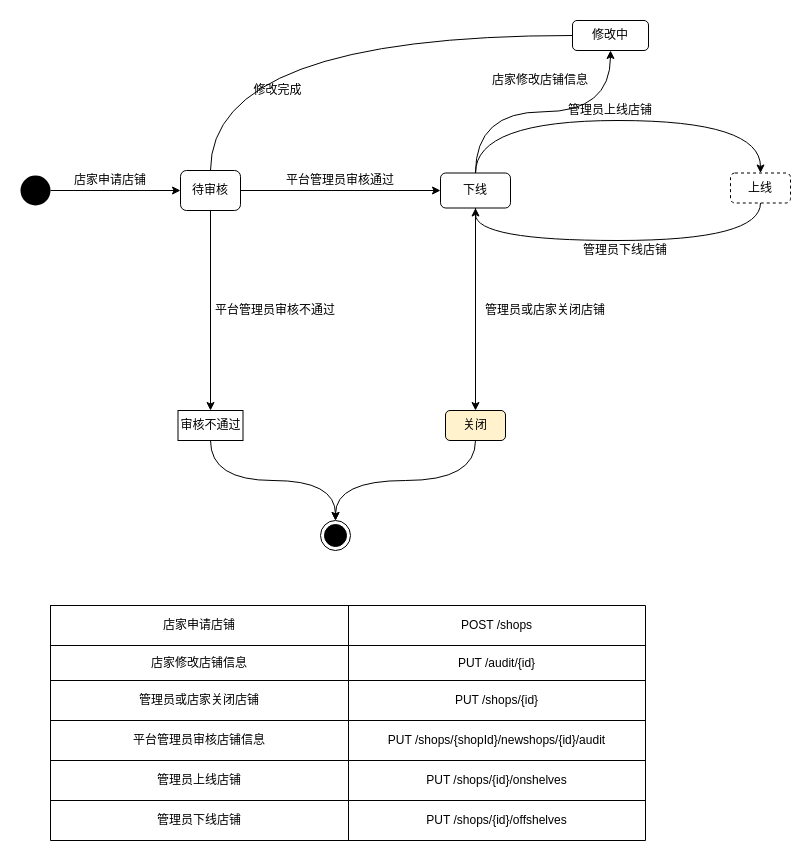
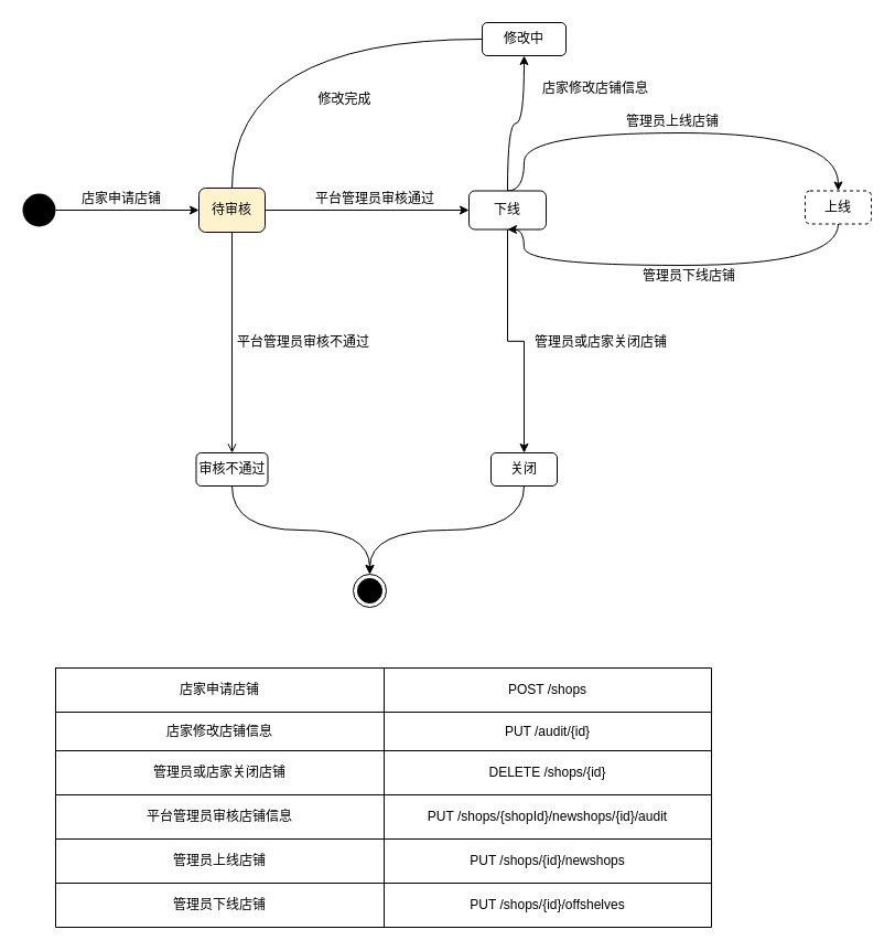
  <mxCell id="0" />
  <mxCell id="1" parent="0" />
  <mxCell id="2" style="edgeStyle=orthogonalEdgeStyle;rounded=0;orthogonalLoop=1;jettySize=auto;html=1;exitX=1;exitY=0.5;exitDx=0;exitDy=0;entryX=0;entryY=0.5;entryDx=0;entryDy=0;" parent="1" source="3" target="6" edge="1"><mxGeometry relative="1" as="geometry" /></mxCell>
  <mxCell id="3" value="" style="ellipse;fillColor=#000000;strokeColor=none;" parent="1" vertex="1"><mxGeometry x="20" y="175" width="30" height="30" as="geometry" /></mxCell>
  <mxCell id="4" style="edgeStyle=orthogonalEdgeStyle;rounded=0;orthogonalLoop=1;jettySize=auto;html=1;exitX=1;exitY=0.5;exitDx=0;exitDy=0;entryX=0;entryY=0.5;entryDx=0;entryDy=0;" parent="1" source="6" target="11" edge="1"><mxGeometry relative="1" as="geometry" /></mxCell>
- <mxCell id="5" style="edgeStyle=orthogonalEdgeStyle;rounded=0;orthogonalLoop=1;jettySize=auto;html=1;exitX=0.5;exitY=1;exitDx=0;exitDy=0;" parent="1" source="6" target="14" edge="1"><mxGeometry relative="1" as="geometry" /></mxCell>
- <mxCell id="6" value="待审核" style="rounded=1;whiteSpace=wrap;html=1;" parent="1" vertex="1"><mxGeometry x="180" y="170" width="60" height="40" as="geometry" /></mxCell>
+ <mxCell id="5" style="edgeStyle=orthogonalEdgeStyle;rounded=0;orthogonalLoop=1;jettySize=auto;html=1;exitX=0.5;exitY=1;exitDx=0;exitDy=0;endArrow=open;" parent="1" source="6" target="14" edge="1"><mxGeometry relative="1" as="geometry" /></mxCell>
+ <mxCell id="6" value="待审核" style="rounded=1;whiteSpace=wrap;html=1;fillColor=#fff2cc;" parent="1" vertex="1"><mxGeometry x="180" y="170" width="60" height="40" as="geometry" /></mxCell>
  <mxCell id="7" value="店家申请店铺" style="text;html=1;strokeColor=none;fillColor=none;align=center;verticalAlign=middle;whiteSpace=wrap;rounded=0;" parent="1" vertex="1"><mxGeometry x="70" y="170" width="80" height="20" as="geometry" /></mxCell>
  <mxCell id="8" style="edgeStyle=orthogonalEdgeStyle;rounded=0;orthogonalLoop=1;jettySize=auto;html=1;exitX=0.5;exitY=1;exitDx=0;exitDy=0;entryX=0.5;entryY=0;entryDx=0;entryDy=0;" parent="1" source="11" target="17" edge="1"><mxGeometry relative="1" as="geometry" /></mxCell>
  <mxCell id="9" style="edgeStyle=orthogonalEdgeStyle;rounded=0;orthogonalLoop=1;jettySize=auto;html=1;exitX=0.5;exitY=0;exitDx=0;exitDy=0;entryX=0.5;entryY=0;entryDx=0;entryDy=0;curved=1;" parent="1" source="11" target="20" edge="1"><mxGeometry relative="1" as="geometry"><Array as="points"><mxPoint x="475" y="120" /><mxPoint x="760" y="120" /></Array></mxGeometry></mxCell>
  <mxCell id="10" style="edgeStyle=orthogonalEdgeStyle;curved=1;rounded=0;orthogonalLoop=1;jettySize=auto;html=1;exitX=0.5;exitY=0;exitDx=0;exitDy=0;entryX=0.5;entryY=1;entryDx=0;entryDy=0;" parent="1" source="11" target="24" edge="1"><mxGeometry relative="1" as="geometry" /></mxCell>
- <mxCell id="11" value="下线" style="rounded=1;whiteSpace=wrap;html=1;" parent="1" vertex="1"><mxGeometry x="440" y="172.5" width="70" height="35" as="geometry" /></mxCell>
+ <mxCell id="11" value="下线" style="rounded=1;whiteSpace=wrap;html=1;" parent="1" vertex="1"><mxGeometry x="425" y="172.5" width="70" height="35" as="geometry" /></mxCell>
  <mxCell id="12" value="平台管理员审核通过" style="text;html=1;strokeColor=none;fillColor=none;align=center;verticalAlign=middle;whiteSpace=wrap;rounded=0;" parent="1" vertex="1"><mxGeometry x="270" y="170" width="140" height="20" as="geometry" /></mxCell>
  <mxCell id="13" style="edgeStyle=orthogonalEdgeStyle;curved=1;rounded=0;orthogonalLoop=1;jettySize=auto;html=1;exitX=0.5;exitY=1;exitDx=0;exitDy=0;entryX=0.5;entryY=0;entryDx=0;entryDy=0;" parent="1" source="14" target="27" edge="1"><mxGeometry relative="1" as="geometry" /></mxCell>
- <mxCell id="14" value="审核不通过" style="whiteSpace=wrap;html=1;rounded=0;" parent="1" vertex="1"><mxGeometry x="177.5" y="410" width="65" height="30" as="geometry" /></mxCell>
+ <mxCell id="14" value="审核不通过" style="rounded=1;whiteSpace=wrap;html=1;" parent="1" vertex="1"><mxGeometry x="177.5" y="410" width="65" height="30" as="geometry" /></mxCell>
  <mxCell id="15" value="平台管理员审核不通过" style="text;html=1;strokeColor=none;fillColor=none;align=center;verticalAlign=middle;whiteSpace=wrap;rounded=0;" parent="1" vertex="1"><mxGeometry x="210" y="300" width="130" height="20" as="geometry" /></mxCell>
  <mxCell id="16" style="edgeStyle=orthogonalEdgeStyle;curved=1;rounded=0;orthogonalLoop=1;jettySize=auto;html=1;exitX=0.5;exitY=1;exitDx=0;exitDy=0;entryX=0.5;entryY=0;entryDx=0;entryDy=0;" parent="1" source="17" target="27" edge="1"><mxGeometry relative="1" as="geometry" /></mxCell>
- <mxCell id="17" value="关闭" style="rounded=1;whiteSpace=wrap;html=1;fillColor=#fff2cc;" parent="1" vertex="1"><mxGeometry x="445" y="410" width="60" height="30" as="geometry" /></mxCell>
+ <mxCell id="17" value="关闭" style="rounded=1;whiteSpace=wrap;html=1;" parent="1" vertex="1"><mxGeometry x="445" y="410" width="60" height="30" as="geometry" /></mxCell>
  <mxCell id="18" value="管理员或店家关闭店铺" style="text;html=1;strokeColor=none;fillColor=none;align=center;verticalAlign=middle;whiteSpace=wrap;rounded=0;" parent="1" vertex="1"><mxGeometry x="480" y="300" width="130" height="20" as="geometry" /></mxCell>
  <mxCell id="19" style="edgeStyle=orthogonalEdgeStyle;curved=1;rounded=0;orthogonalLoop=1;jettySize=auto;html=1;exitX=0.5;exitY=1;exitDx=0;exitDy=0;entryX=0.5;entryY=1;entryDx=0;entryDy=0;" parent="1" source="20" target="11" edge="1"><mxGeometry relative="1" as="geometry"><Array as="points"><mxPoint x="760" y="240" /><mxPoint x="475" y="240" /></Array></mxGeometry></mxCell>
  <mxCell id="20" value="上线" style="rounded=1;whiteSpace=wrap;html=1;dashed=1;" parent="1" vertex="1"><mxGeometry x="730" y="172.5" width="60" height="30" as="geometry" /></mxCell>
  <mxCell id="21" value="管理员上线店铺" style="text;html=1;strokeColor=none;fillColor=none;align=center;verticalAlign=middle;whiteSpace=wrap;rounded=0;" parent="1" vertex="1"><mxGeometry x="550" y="100" width="120" height="20" as="geometry" /></mxCell>
  <mxCell id="22" value="管理员下线店铺" style="text;html=1;strokeColor=none;fillColor=none;align=center;verticalAlign=middle;whiteSpace=wrap;rounded=0;" parent="1" vertex="1"><mxGeometry x="560" y="240" width="130" height="20" as="geometry" /></mxCell>
  <mxCell id="23" style="edgeStyle=orthogonalEdgeStyle;curved=1;rounded=0;orthogonalLoop=1;jettySize=auto;html=1;exitX=0;exitY=0.5;exitDx=0;exitDy=0;entryX=0.5;entryY=0;entryDx=0;entryDy=0;endArrow=none;" parent="1" source="24" target="6" edge="1"><mxGeometry relative="1" as="geometry" /></mxCell>
- <mxCell id="24" value="修改中" style="rounded=1;whiteSpace=wrap;html=1;" parent="1" vertex="1"><mxGeometry x="572" y="20" width="76" height="30" as="geometry" /></mxCell>
+ <mxCell id="24" value="修改中" style="rounded=1;whiteSpace=wrap;html=1;" parent="1" vertex="1"><mxGeometry x="437" width="76" height="30" as="geometry" y="20" /></mxCell>
  <mxCell id="25" value="店家修改店铺信息" style="text;html=1;strokeColor=none;fillColor=none;align=center;verticalAlign=middle;whiteSpace=wrap;rounded=0;" parent="1" vertex="1"><mxGeometry x="480" y="70" width="120" height="20" as="geometry" /></mxCell>
- <mxCell id="26" value="修改完成" style="text;html=1;strokeColor=none;fillColor=none;align=center;verticalAlign=middle;whiteSpace=wrap;rounded=0;" parent="1" vertex="1"><mxGeometry x="245" y="80" width="65" height="20" as="geometry" /></mxCell>
+ <mxCell id="26" value="修改完成" style="text;html=1;strokeColor=none;fillColor=none;align=center;verticalAlign=middle;whiteSpace=wrap;rounded=0;" parent="1" vertex="1"><mxGeometry x="280" y="80" width="65" height="20" as="geometry" /></mxCell>
  <mxCell id="27" value="" style="ellipse;html=1;shape=endState;fillColor=#000000;strokeColor=#000000;" parent="1" vertex="1"><mxGeometry x="320" y="520" width="30" height="30" as="geometry" /></mxCell>
  <mxCell id="28" value="" style="shape=table;html=1;whiteSpace=wrap;startSize=0;container=1;collapsible=0;childLayout=tableLayout;" vertex="1" parent="1"><mxGeometry x="50" y="605" width="595" height="235" as="geometry" /></mxCell>
  <mxCell id="29" value="" style="shape=partialRectangle;html=1;whiteSpace=wrap;collapsible=0;dropTarget=0;pointerEvents=0;fillColor=none;top=0;left=0;bottom=0;right=0;points=[[0,0.5],[1,0.5]];portConstraint=eastwest;" vertex="1" parent="28"><mxGeometry width="595" height="40" as="geometry" /></mxCell>
  <mxCell id="30" value="店家申请店铺" style="shape=partialRectangle;html=1;whiteSpace=wrap;connectable=0;overflow=hidden;fillColor=none;top=0;left=0;bottom=0;right=0;" vertex="1" parent="29"><mxGeometry width="298" height="40" as="geometry" /></mxCell>
  <mxCell id="31" value="POST /shops" style="shape=partialRectangle;html=1;whiteSpace=wrap;connectable=0;overflow=hidden;fillColor=none;top=0;left=0;bottom=0;right=0;" vertex="1" parent="29"><mxGeometry x="298" width="297" height="40" as="geometry" /></mxCell>
  <mxCell id="32" value="" style="shape=partialRectangle;html=1;whiteSpace=wrap;collapsible=0;dropTarget=0;pointerEvents=0;fillColor=none;top=0;left=0;bottom=0;right=0;points=[[0,0.5],[1,0.5]];portConstraint=eastwest;" vertex="1" parent="28"><mxGeometry y="40" width="595" height="35" as="geometry" /></mxCell>
  <mxCell id="33" value="店家修改店铺信息" style="shape=partialRectangle;html=1;whiteSpace=wrap;connectable=0;overflow=hidden;fillColor=none;top=0;left=0;bottom=0;right=0;" vertex="1" parent="32"><mxGeometry width="298" height="35" as="geometry" /></mxCell>
  <mxCell id="34" value="PUT /audit/{id}" style="shape=partialRectangle;html=1;whiteSpace=wrap;connectable=0;overflow=hidden;fillColor=none;top=0;left=0;bottom=0;right=0;" vertex="1" parent="32"><mxGeometry x="298" width="297" height="35" as="geometry" /></mxCell>
  <mxCell id="35" value="" style="shape=partialRectangle;html=1;whiteSpace=wrap;collapsible=0;dropTarget=0;pointerEvents=0;fillColor=none;top=0;left=0;bottom=0;right=0;points=[[0,0.5],[1,0.5]];portConstraint=eastwest;" vertex="1" parent="28"><mxGeometry y="75" width="595" height="40" as="geometry" /></mxCell>
  <mxCell id="36" value="管理员或店家关闭店铺" style="shape=partialRectangle;html=1;whiteSpace=wrap;connectable=0;overflow=hidden;fillColor=none;top=0;left=0;bottom=0;right=0;" vertex="1" parent="35"><mxGeometry width="298" height="40" as="geometry" /></mxCell>
- <mxCell id="37" value="PUT /shops/{id}" style="shape=partialRectangle;html=1;whiteSpace=wrap;connectable=0;overflow=hidden;fillColor=none;top=0;left=0;bottom=0;right=0;" vertex="1" parent="35"><mxGeometry x="298" width="297" height="40" as="geometry" /></mxCell>
+ <mxCell id="37" value="DELETE /shops/{id}" style="shape=partialRectangle;html=1;whiteSpace=wrap;connectable=0;overflow=hidden;fillColor=none;top=0;left=0;bottom=0;right=0;" vertex="1" parent="35"><mxGeometry x="298" width="297" height="40" as="geometry" /></mxCell>
  <mxCell id="38" value="" style="shape=partialRectangle;html=1;whiteSpace=wrap;collapsible=0;dropTarget=0;pointerEvents=0;fillColor=none;top=0;left=0;bottom=0;right=0;points=[[0,0.5],[1,0.5]];portConstraint=eastwest;" vertex="1" parent="28"><mxGeometry y="115" width="595" height="40" as="geometry" /></mxCell>
  <mxCell id="39" value="平台管理员审核店铺信息" style="shape=partialRectangle;html=1;whiteSpace=wrap;connectable=0;overflow=hidden;fillColor=none;top=0;left=0;bottom=0;right=0;" vertex="1" parent="38"><mxGeometry width="298" height="40" as="geometry" /></mxCell>
  <mxCell id="40" value="PUT /shops/{shopId}/newshops/{id}/audit" style="shape=partialRectangle;html=1;whiteSpace=wrap;connectable=0;overflow=hidden;fillColor=none;top=0;left=0;bottom=0;right=0;" vertex="1" parent="38"><mxGeometry x="298" width="297" height="40" as="geometry" /></mxCell>
  <mxCell id="41" value="" style="shape=partialRectangle;html=1;whiteSpace=wrap;collapsible=0;dropTarget=0;pointerEvents=0;fillColor=none;top=0;left=0;bottom=0;right=0;points=[[0,0.5],[1,0.5]];portConstraint=eastwest;" vertex="1" parent="28"><mxGeometry y="155" width="595" height="40" as="geometry" /></mxCell>
  <mxCell id="42" value="管理员上线店铺" style="shape=partialRectangle;html=1;whiteSpace=wrap;connectable=0;overflow=hidden;fillColor=none;top=0;left=0;bottom=0;right=0;" vertex="1" parent="41"><mxGeometry width="298" height="40" as="geometry" /></mxCell>
- <mxCell id="43" value="PUT /shops/{id}/onshelves" style="shape=partialRectangle;html=1;whiteSpace=wrap;connectable=0;overflow=hidden;fillColor=none;top=0;left=0;bottom=0;right=0;" vertex="1" parent="41"><mxGeometry x="298" width="297" height="40" as="geometry" /></mxCell>
+ <mxCell id="43" value="PUT /shops/{id}/newshops" style="shape=partialRectangle;html=1;whiteSpace=wrap;connectable=0;overflow=hidden;fillColor=none;top=0;left=0;bottom=0;right=0;" vertex="1" parent="41"><mxGeometry x="298" width="297" height="40" as="geometry" /></mxCell>
  <mxCell id="44" value="" style="shape=partialRectangle;html=1;whiteSpace=wrap;collapsible=0;dropTarget=0;pointerEvents=0;fillColor=none;top=0;left=0;bottom=0;right=0;points=[[0,0.5],[1,0.5]];portConstraint=eastwest;" vertex="1" parent="28"><mxGeometry y="195" width="595" height="40" as="geometry" /></mxCell>
  <mxCell id="45" value="管理员下线店铺" style="shape=partialRectangle;html=1;whiteSpace=wrap;connectable=0;overflow=hidden;fillColor=none;top=0;left=0;bottom=0;right=0;" vertex="1" parent="44"><mxGeometry width="298" height="40" as="geometry" /></mxCell>
  <mxCell id="46" value="PUT /shops/{id}/offshelves" style="shape=partialRectangle;html=1;whiteSpace=wrap;connectable=0;overflow=hidden;fillColor=none;top=0;left=0;bottom=0;right=0;" vertex="1" parent="44"><mxGeometry x="298" width="297" height="40" as="geometry" /></mxCell>
